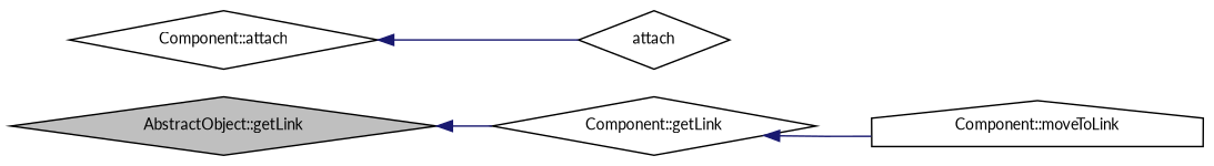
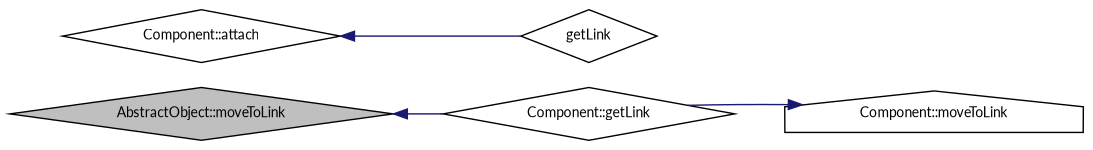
  digraph {
    fontname=Lato
    rankdir=LR
    node [color=black fillcolor=white fontname=Lato fontsize=10 shape=diamond style=filled]
    edge [color=midnightblue dir=back fontname=Lato fontsize=10 labelfontname=Helvetica labelfontsize=10 style=solid]
-   n1 [fillcolor=grey75 fontcolor=black height=0.2 label="AbstractObject::getLink" width=0.4]
+   n1 [fillcolor=grey75 fontcolor=black height=0.2 label="AbstractObject::moveToLink" width=0.4]
    n2 [height=0.2 label="Component::getLink" width=0.4]
    n3 [height=0.2 label="Component::moveToLink" shape=house width=0.4]
    n4 [height=0.2 label="Component::attach" width=0.4]
-   n5 [height=0.2 label=attach width=0.4]
+   n5 [height=0.2 label=getLink width=0.4]
    n1 -> n2
-   n2 -> n3
+   n3 -> n2
    n4 -> n5
  }
